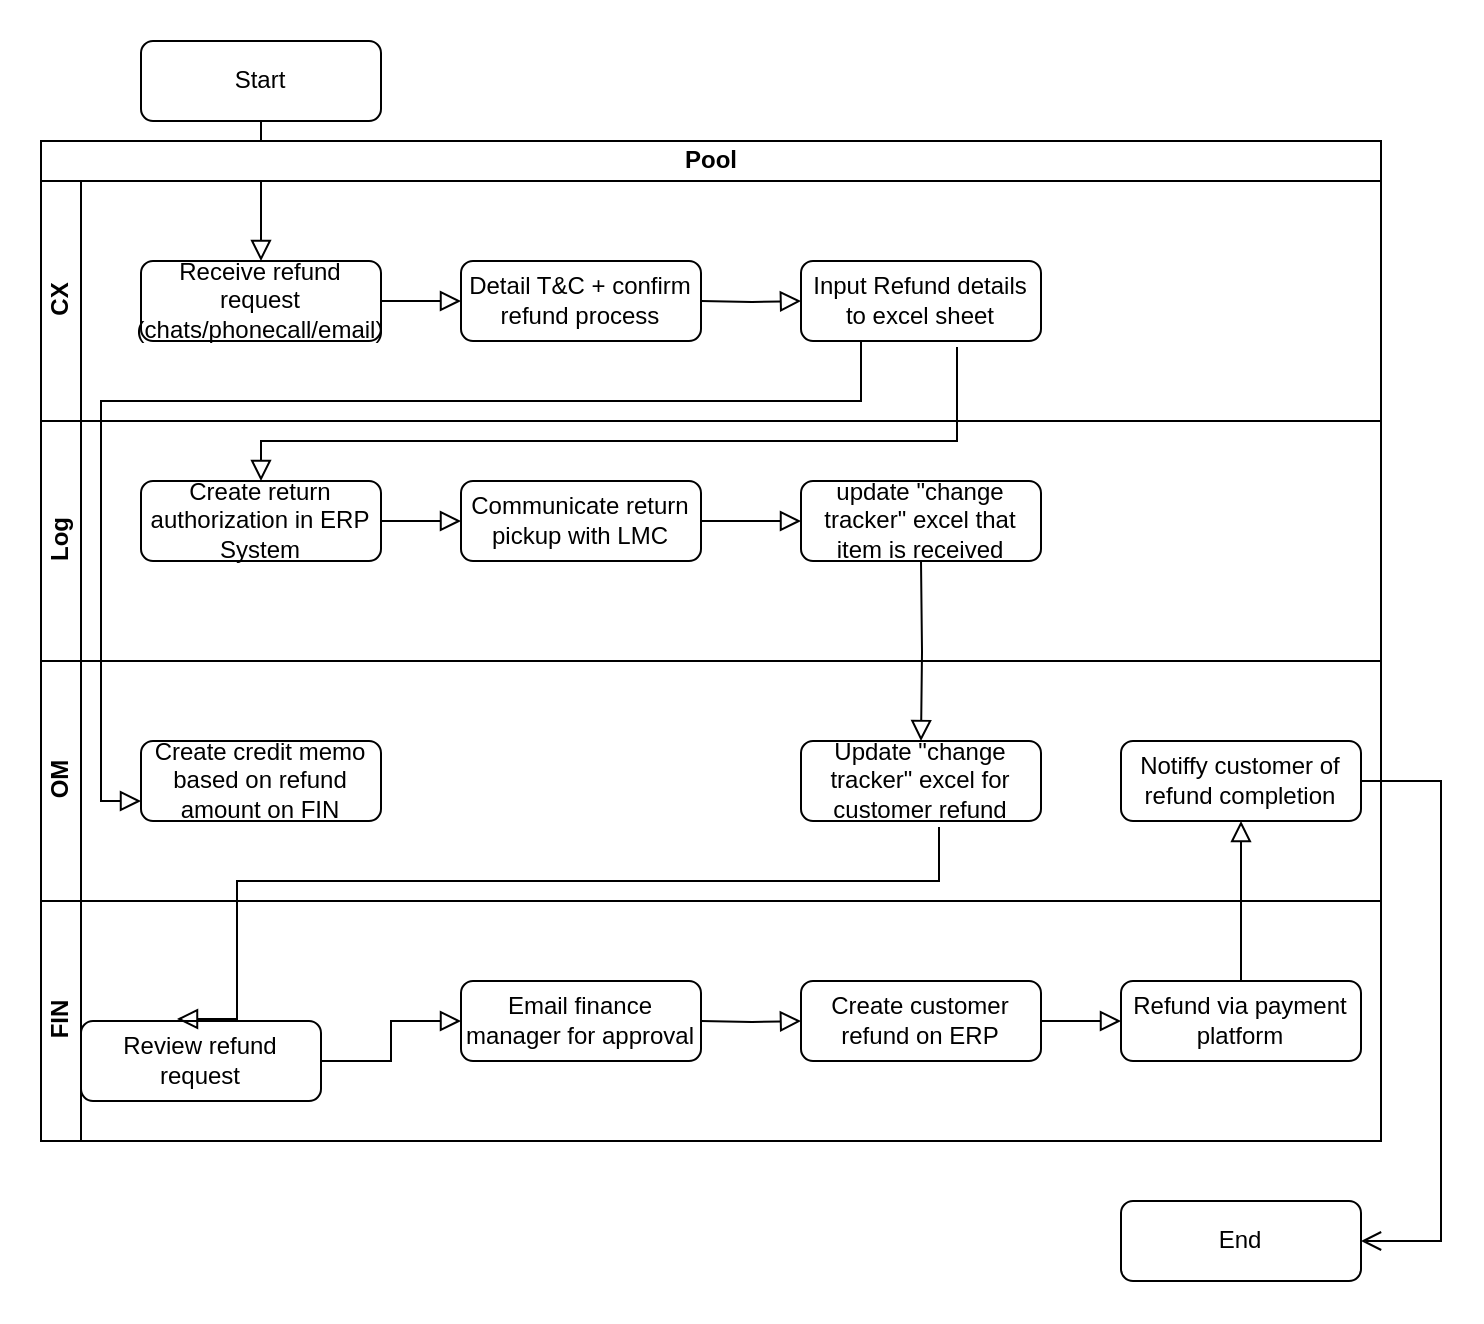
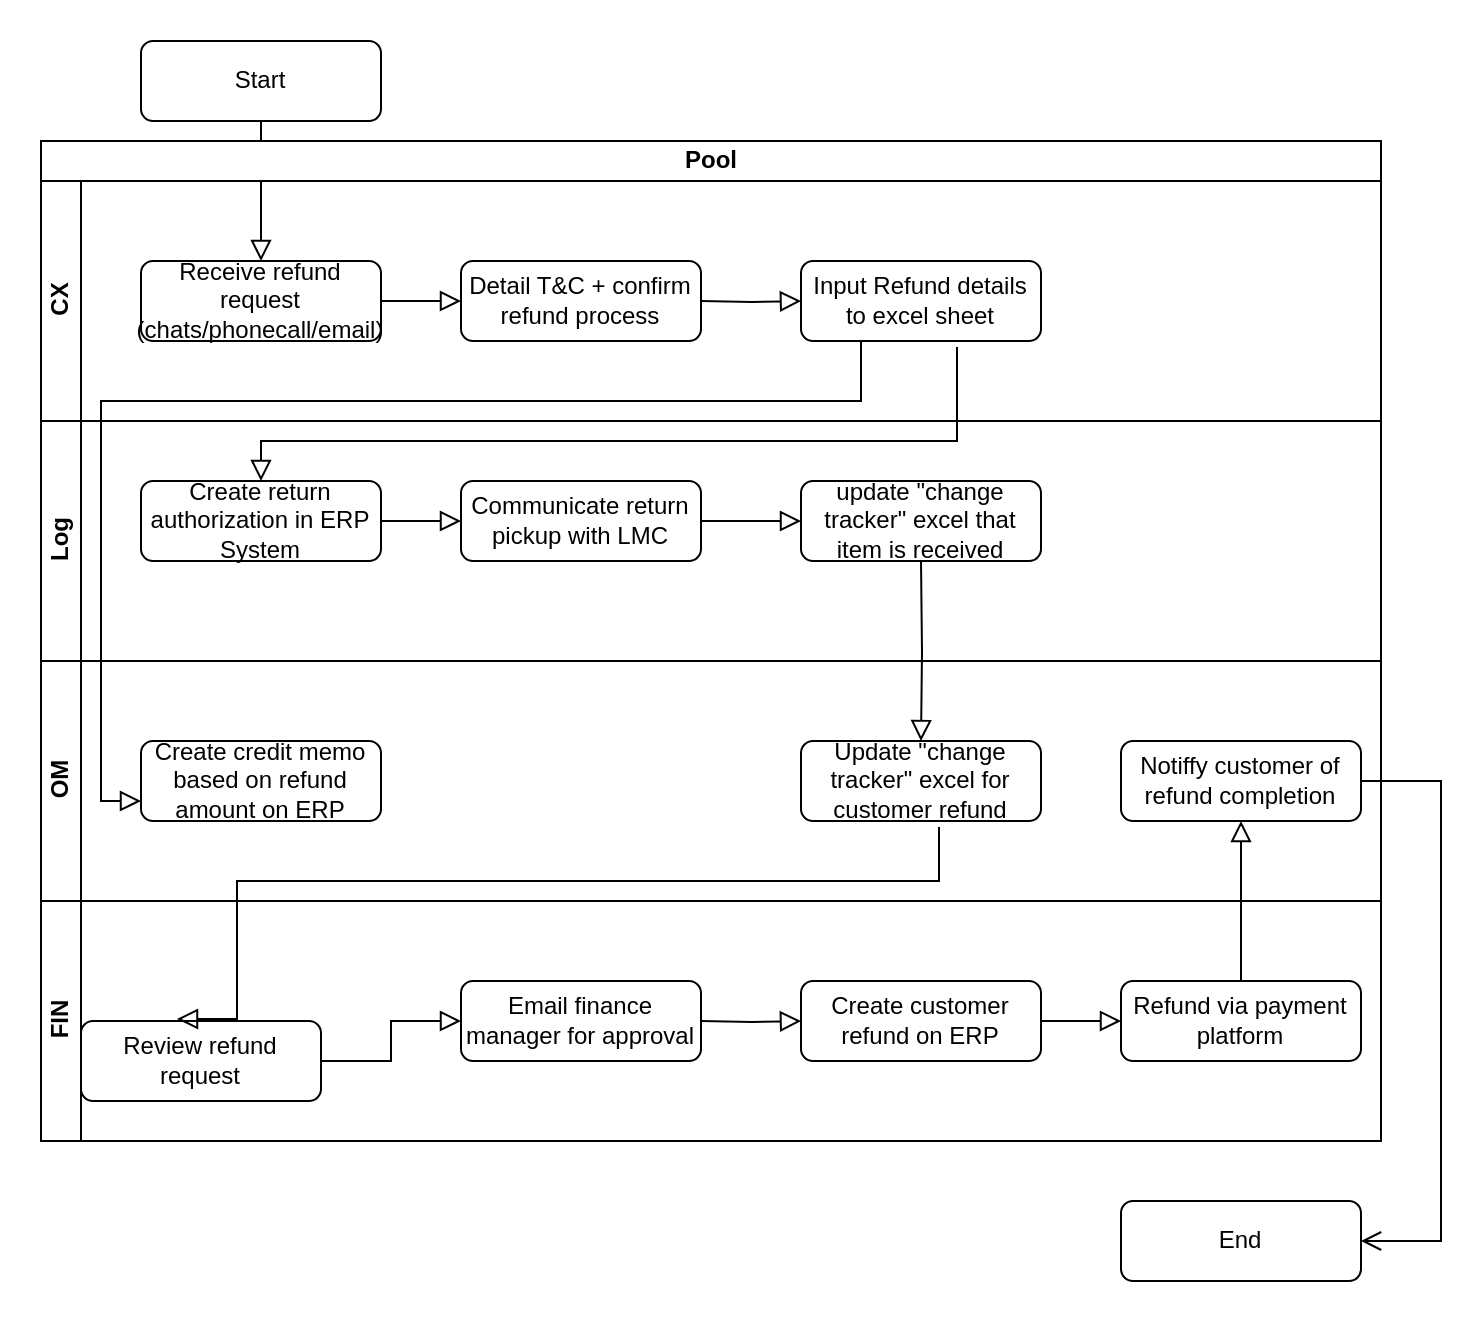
  <mxCell id="0" />
  <mxCell id="1" parent="0" />
  <mxCell id="2" value="" style="rounded=0;html=1;jettySize=auto;orthogonalLoop=1;fontSize=11;endArrow=block;endFill=0;endSize=8;strokeWidth=1;shadow=0;labelBackgroundColor=none;edgeStyle=orthogonalEdgeStyle;entryX=0.5;entryY=0;entryDx=0;entryDy=0;" parent="1" source="3" target="7" edge="1"><mxGeometry relative="1" as="geometry"><mxPoint x="130" y="110" as="targetPoint" /></mxGeometry></mxCell>
  <mxCell id="3" value="Start" style="rounded=1;whiteSpace=wrap;html=1;fontSize=12;glass=0;strokeWidth=1;shadow=0;" parent="1" vertex="1"><mxGeometry x="70" y="20" width="120" height="40" as="geometry" /></mxCell>
- <mxCell id="4" value="Create credit memo based on refund amount on FIN" style="rounded=1;whiteSpace=wrap;html=1;fontSize=12;glass=0;strokeWidth=1;shadow=0;" parent="1" vertex="1"><mxGeometry x="70" y="370" width="120" height="40" as="geometry" /></mxCell>
+ <mxCell id="4" value="Create credit memo based on refund amount on ERP" style="rounded=1;whiteSpace=wrap;html=1;fontSize=12;glass=0;strokeWidth=1;shadow=0;" parent="1" vertex="1"><mxGeometry x="70" y="370" width="120" height="40" as="geometry" /></mxCell>
  <mxCell id="5" value="Pool" style="swimlane;childLayout=stackLayout;resizeParent=1;resizeParentMax=0;horizontal=1;startSize=20;horizontalStack=0;html=1;" vertex="1" parent="1"><mxGeometry x="20" y="70" width="670" height="380" as="geometry" /></mxCell>
  <mxCell id="6" value="CX" style="swimlane;startSize=20;horizontal=0;html=1;" vertex="1" parent="5"><mxGeometry y="20" width="670" height="120" as="geometry" /></mxCell>
  <mxCell id="7" value="Receive refund request&lt;br&gt;(chats/phonecall/email)" style="rounded=1;whiteSpace=wrap;html=1;fontSize=12;glass=0;strokeWidth=1;shadow=0;" parent="6" vertex="1"><mxGeometry x="50" y="40" width="120" height="40" as="geometry" /></mxCell>
  <mxCell id="8" value="Detail T&amp;amp;C + confirm refund process" style="rounded=1;whiteSpace=wrap;html=1;fontSize=12;glass=0;strokeWidth=1;shadow=0;" vertex="1" parent="6"><mxGeometry x="210" y="40" width="120" height="40" as="geometry" /></mxCell>
  <mxCell id="9" value="Input Refund details to excel sheet" style="rounded=1;whiteSpace=wrap;html=1;fontSize=12;glass=0;strokeWidth=1;shadow=0;" vertex="1" parent="6"><mxGeometry x="380" y="40" width="120" height="40" as="geometry" /></mxCell>
  <mxCell id="10" value="" style="rounded=0;html=1;jettySize=auto;orthogonalLoop=1;fontSize=11;endArrow=block;endFill=0;endSize=8;strokeWidth=1;shadow=0;labelBackgroundColor=none;edgeStyle=orthogonalEdgeStyle;entryX=0;entryY=0.5;entryDx=0;entryDy=0;exitX=1;exitY=0.5;exitDx=0;exitDy=0;" edge="1" parent="6" source="7" target="8"><mxGeometry relative="1" as="geometry"><mxPoint x="120" y="-20" as="sourcePoint" /><mxPoint x="120" y="50" as="targetPoint" /></mxGeometry></mxCell>
  <mxCell id="11" value="Log" style="swimlane;startSize=20;horizontal=0;html=1;" vertex="1" parent="5"><mxGeometry y="140" width="670" height="120" as="geometry" /></mxCell>
  <mxCell id="12" value="Create return authorization in ERP System" style="rounded=1;whiteSpace=wrap;html=1;fontSize=12;glass=0;strokeWidth=1;shadow=0;" parent="11" vertex="1"><mxGeometry x="50" y="30" width="120" height="40" as="geometry" /></mxCell>
  <mxCell id="13" value="Communicate return pickup with LMC" style="rounded=1;whiteSpace=wrap;html=1;fontSize=12;glass=0;strokeWidth=1;shadow=0;" vertex="1" parent="11"><mxGeometry x="210" y="30" width="120" height="40" as="geometry" /></mxCell>
  <mxCell id="14" value="update &quot;change tracker&quot; excel that item is received" style="rounded=1;whiteSpace=wrap;html=1;fontSize=12;glass=0;strokeWidth=1;shadow=0;" vertex="1" parent="11"><mxGeometry x="380" y="30" width="120" height="40" as="geometry" /></mxCell>
  <mxCell id="15" value="" style="rounded=0;html=1;jettySize=auto;orthogonalLoop=1;fontSize=11;endArrow=block;endFill=0;endSize=8;strokeWidth=1;shadow=0;labelBackgroundColor=none;edgeStyle=orthogonalEdgeStyle;entryX=0;entryY=0.5;entryDx=0;entryDy=0;exitX=1;exitY=0.5;exitDx=0;exitDy=0;" edge="1" parent="11" source="12" target="13"><mxGeometry relative="1" as="geometry"><mxPoint x="180" y="-50" as="sourcePoint" /><mxPoint x="220" y="-50" as="targetPoint" /></mxGeometry></mxCell>
  <mxCell id="16" value="" style="rounded=0;html=1;jettySize=auto;orthogonalLoop=1;fontSize=11;endArrow=block;endFill=0;endSize=8;strokeWidth=1;shadow=0;labelBackgroundColor=none;edgeStyle=orthogonalEdgeStyle;entryX=0;entryY=0.5;entryDx=0;entryDy=0;exitX=1;exitY=0.5;exitDx=0;exitDy=0;" edge="1" parent="11" source="13" target="14"><mxGeometry relative="1" as="geometry"><mxPoint x="180" y="60" as="sourcePoint" /><mxPoint x="220" y="60" as="targetPoint" /></mxGeometry></mxCell>
  <mxCell id="17" value="OM" style="swimlane;startSize=20;horizontal=0;html=1;" vertex="1" parent="5"><mxGeometry y="260" width="670" height="120" as="geometry" /></mxCell>
  <mxCell id="18" value="Notiffy customer of refund completion" style="rounded=1;whiteSpace=wrap;html=1;fontSize=12;glass=0;strokeWidth=1;shadow=0;" vertex="1" parent="17"><mxGeometry x="540" y="40" width="120" height="40" as="geometry" /></mxCell>
  <mxCell id="19" value="Update &quot;change tracker&quot; excel for customer refund" style="rounded=1;whiteSpace=wrap;html=1;fontSize=12;glass=0;strokeWidth=1;shadow=0;" vertex="1" parent="17"><mxGeometry x="380" y="40" width="120" height="40" as="geometry" /></mxCell>
  <mxCell id="20" value="" style="rounded=0;html=1;jettySize=auto;orthogonalLoop=1;fontSize=11;endArrow=block;endFill=0;endSize=8;strokeWidth=1;shadow=0;labelBackgroundColor=none;edgeStyle=orthogonalEdgeStyle;entryX=0.5;entryY=0;entryDx=0;entryDy=0;exitX=0.65;exitY=1.075;exitDx=0;exitDy=0;exitPerimeter=0;" edge="1" parent="5" source="9" target="12"><mxGeometry relative="1" as="geometry"><mxPoint x="340" y="90" as="sourcePoint" /><mxPoint x="390" y="90" as="targetPoint" /><Array as="points"><mxPoint x="458" y="150" /><mxPoint x="110" y="150" /></Array></mxGeometry></mxCell>
  <mxCell id="21" value="FIN" style="swimlane;startSize=20;horizontal=0;html=1;" vertex="1" parent="1"><mxGeometry x="20" y="450" width="670" height="120" as="geometry" /></mxCell>
  <mxCell id="22" value="Review refund request" style="rounded=1;whiteSpace=wrap;html=1;fontSize=12;glass=0;strokeWidth=1;shadow=0;" vertex="1" parent="21"><mxGeometry x="20" y="60" width="120" height="40" as="geometry" /></mxCell>
  <mxCell id="23" value="Email finance manager for approval" style="rounded=1;whiteSpace=wrap;html=1;fontSize=12;glass=0;strokeWidth=1;shadow=0;" vertex="1" parent="21"><mxGeometry x="210" y="40" width="120" height="40" as="geometry" /></mxCell>
  <mxCell id="24" value="Create customer refund on ERP" style="rounded=1;whiteSpace=wrap;html=1;fontSize=12;glass=0;strokeWidth=1;shadow=0;" vertex="1" parent="21"><mxGeometry x="380" y="40" width="120" height="40" as="geometry" /></mxCell>
  <mxCell id="25" value="Refund via payment platform" style="rounded=1;whiteSpace=wrap;html=1;fontSize=12;glass=0;strokeWidth=1;shadow=0;" vertex="1" parent="21"><mxGeometry x="540" y="40" width="120" height="40" as="geometry" /></mxCell>
  <mxCell id="26" value="" style="rounded=0;html=1;jettySize=auto;orthogonalLoop=1;fontSize=11;endArrow=block;endFill=0;endSize=8;strokeWidth=1;shadow=0;labelBackgroundColor=none;edgeStyle=orthogonalEdgeStyle;entryX=0;entryY=0.5;entryDx=0;entryDy=0;exitX=1;exitY=0.5;exitDx=0;exitDy=0;" edge="1" parent="21" source="22" target="23"><mxGeometry relative="1" as="geometry"><mxPoint x="180" y="-290" as="sourcePoint" /><mxPoint x="220" y="-290" as="targetPoint" /></mxGeometry></mxCell>
  <mxCell id="27" value="" style="rounded=0;html=1;jettySize=auto;orthogonalLoop=1;fontSize=11;endArrow=block;endFill=0;endSize=8;strokeWidth=1;shadow=0;labelBackgroundColor=none;edgeStyle=orthogonalEdgeStyle;entryX=0;entryY=0.5;entryDx=0;entryDy=0;exitX=1;exitY=0.5;exitDx=0;exitDy=0;" edge="1" parent="21" source="24" target="25"><mxGeometry relative="1" as="geometry"><mxPoint x="340" y="70" as="sourcePoint" /><mxPoint x="390" y="70" as="targetPoint" /></mxGeometry></mxCell>
  <mxCell id="28" value="" style="rounded=0;html=1;jettySize=auto;orthogonalLoop=1;fontSize=11;endArrow=block;endFill=0;endSize=8;strokeWidth=1;shadow=0;labelBackgroundColor=none;edgeStyle=orthogonalEdgeStyle;entryX=0;entryY=0.5;entryDx=0;entryDy=0;" edge="1" parent="1" target="9"><mxGeometry relative="1" as="geometry"><mxPoint x="350" y="150" as="sourcePoint" /><mxPoint x="240" y="160" as="targetPoint" /></mxGeometry></mxCell>
  <mxCell id="29" value="End" style="rounded=1;whiteSpace=wrap;html=1;fontSize=12;glass=0;strokeWidth=1;shadow=0;" vertex="1" parent="1"><mxGeometry x="560" y="600" width="120" height="40" as="geometry" /></mxCell>
  <mxCell id="30" value="" style="rounded=0;html=1;jettySize=auto;orthogonalLoop=1;fontSize=11;endArrow=block;endFill=0;endSize=8;strokeWidth=1;shadow=0;labelBackgroundColor=none;edgeStyle=orthogonalEdgeStyle;entryX=0;entryY=0.75;entryDx=0;entryDy=0;exitX=0.25;exitY=1;exitDx=0;exitDy=0;" edge="1" parent="1" source="9" target="4"><mxGeometry relative="1" as="geometry"><mxPoint x="360" y="160" as="sourcePoint" /><mxPoint x="410" y="160" as="targetPoint" /><Array as="points"><mxPoint x="430" y="200" /><mxPoint x="50" y="200" /><mxPoint x="50" y="400" /></Array></mxGeometry></mxCell>
  <mxCell id="31" value="" style="rounded=0;html=1;jettySize=auto;orthogonalLoop=1;fontSize=11;endArrow=block;endFill=0;endSize=8;strokeWidth=1;shadow=0;labelBackgroundColor=none;edgeStyle=orthogonalEdgeStyle;entryX=0.5;entryY=0;entryDx=0;entryDy=0;" edge="1" parent="1" target="19"><mxGeometry relative="1" as="geometry"><mxPoint x="460" y="280" as="sourcePoint" /><mxPoint x="410" y="270" as="targetPoint" /></mxGeometry></mxCell>
  <mxCell id="32" value="" style="rounded=0;html=1;jettySize=auto;orthogonalLoop=1;fontSize=11;endArrow=block;endFill=0;endSize=8;strokeWidth=1;shadow=0;labelBackgroundColor=none;edgeStyle=orthogonalEdgeStyle;entryX=0.4;entryY=-0.025;entryDx=0;entryDy=0;entryPerimeter=0;exitX=0.575;exitY=1.075;exitDx=0;exitDy=0;exitPerimeter=0;" edge="1" parent="1" source="19" target="22"><mxGeometry relative="1" as="geometry"><mxPoint x="360" y="160" as="sourcePoint" /><mxPoint x="410" y="160" as="targetPoint" /><Array as="points"><mxPoint x="469" y="440" /><mxPoint x="118" y="440" /></Array></mxGeometry></mxCell>
  <mxCell id="33" value="" style="rounded=0;html=1;jettySize=auto;orthogonalLoop=1;fontSize=11;endArrow=block;endFill=0;endSize=8;strokeWidth=1;shadow=0;labelBackgroundColor=none;edgeStyle=orthogonalEdgeStyle;entryX=0;entryY=0.5;entryDx=0;entryDy=0;" edge="1" parent="1" target="24"><mxGeometry relative="1" as="geometry"><mxPoint x="350" y="510" as="sourcePoint" /><mxPoint x="240" y="520" as="targetPoint" /></mxGeometry></mxCell>
  <mxCell id="34" value="" style="rounded=0;html=1;jettySize=auto;orthogonalLoop=1;fontSize=11;endArrow=open;endFill=0;endSize=8;strokeWidth=1;shadow=0;labelBackgroundColor=none;edgeStyle=orthogonalEdgeStyle;entryX=1;entryY=0.5;entryDx=0;entryDy=0;exitX=1;exitY=0.5;exitDx=0;exitDy=0;" edge="1" parent="1" source="18" target="29"><mxGeometry relative="1" as="geometry"><mxPoint x="530" y="520" as="sourcePoint" /><mxPoint x="570" y="520" as="targetPoint" /><Array as="points"><mxPoint x="720" y="390" /><mxPoint x="720" y="620" /></Array></mxGeometry></mxCell>
  <mxCell id="35" value="" style="rounded=0;html=1;jettySize=auto;orthogonalLoop=1;fontSize=11;endArrow=block;endFill=0;endSize=8;strokeWidth=1;shadow=0;labelBackgroundColor=none;edgeStyle=orthogonalEdgeStyle;entryX=0.5;entryY=1;entryDx=0;entryDy=0;exitX=0.5;exitY=0;exitDx=0;exitDy=0;" edge="1" parent="1" source="25" target="18"><mxGeometry relative="1" as="geometry"><mxPoint x="530" y="520" as="sourcePoint" /><mxPoint x="570" y="520" as="targetPoint" /></mxGeometry></mxCell>
